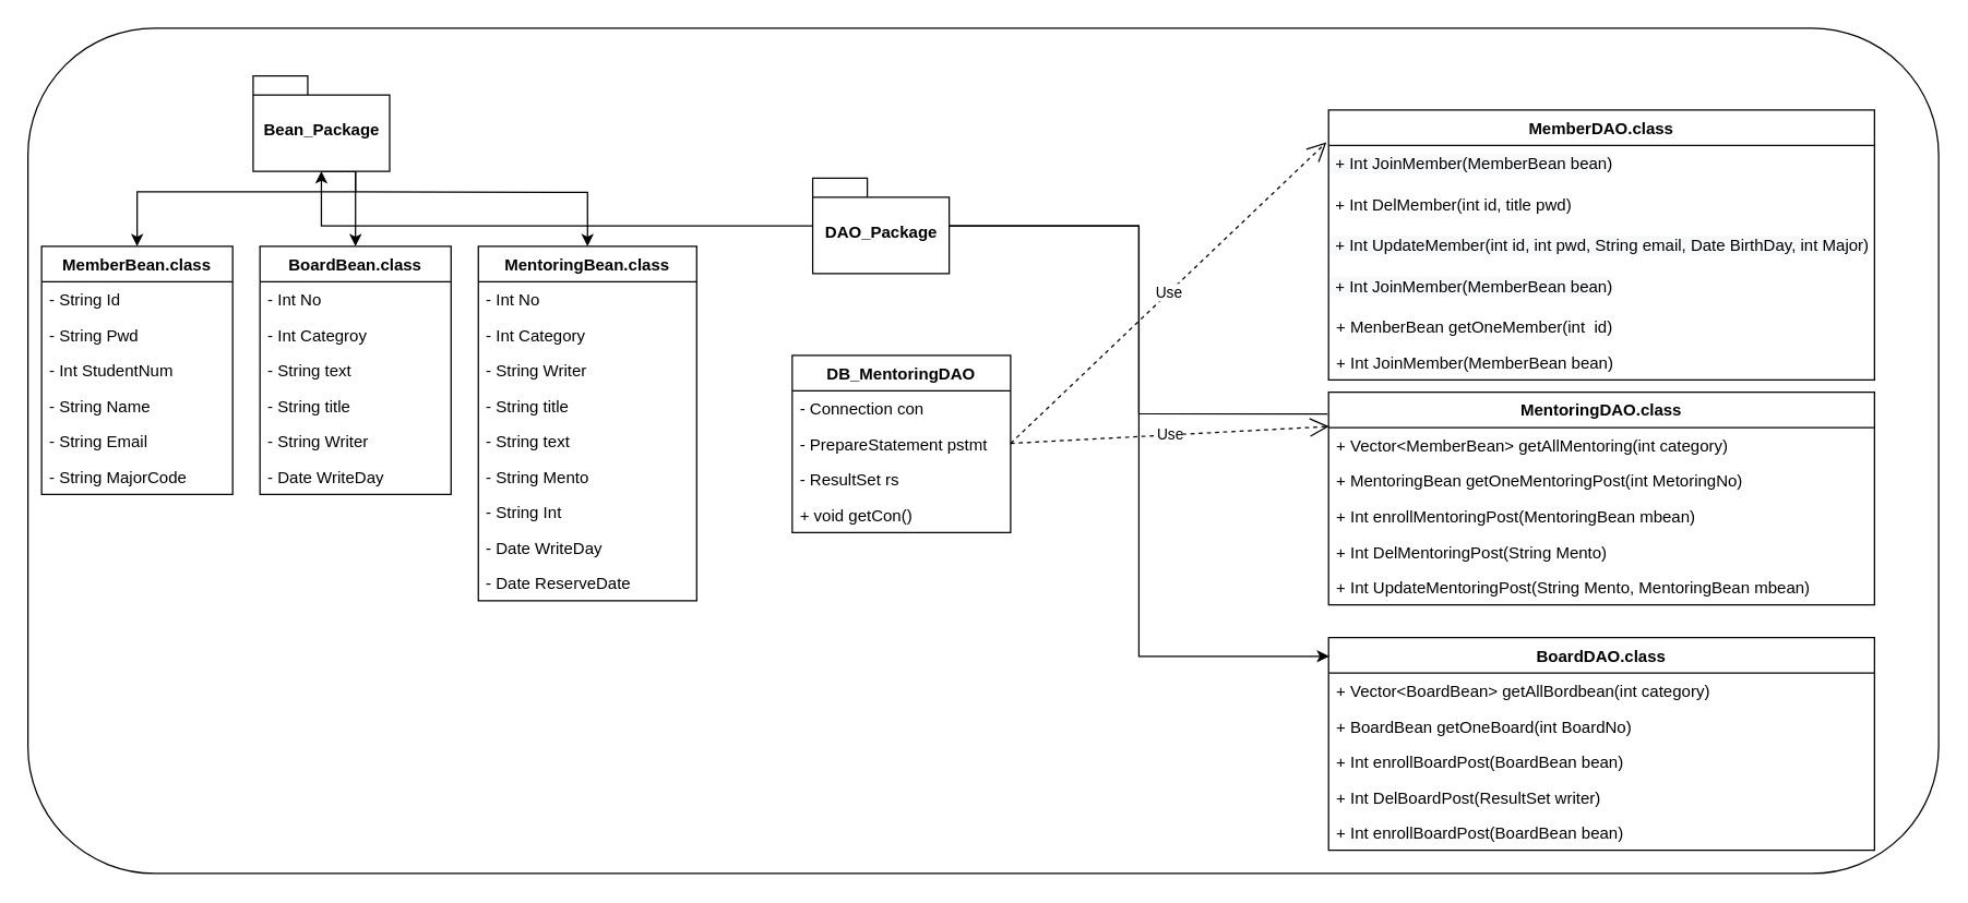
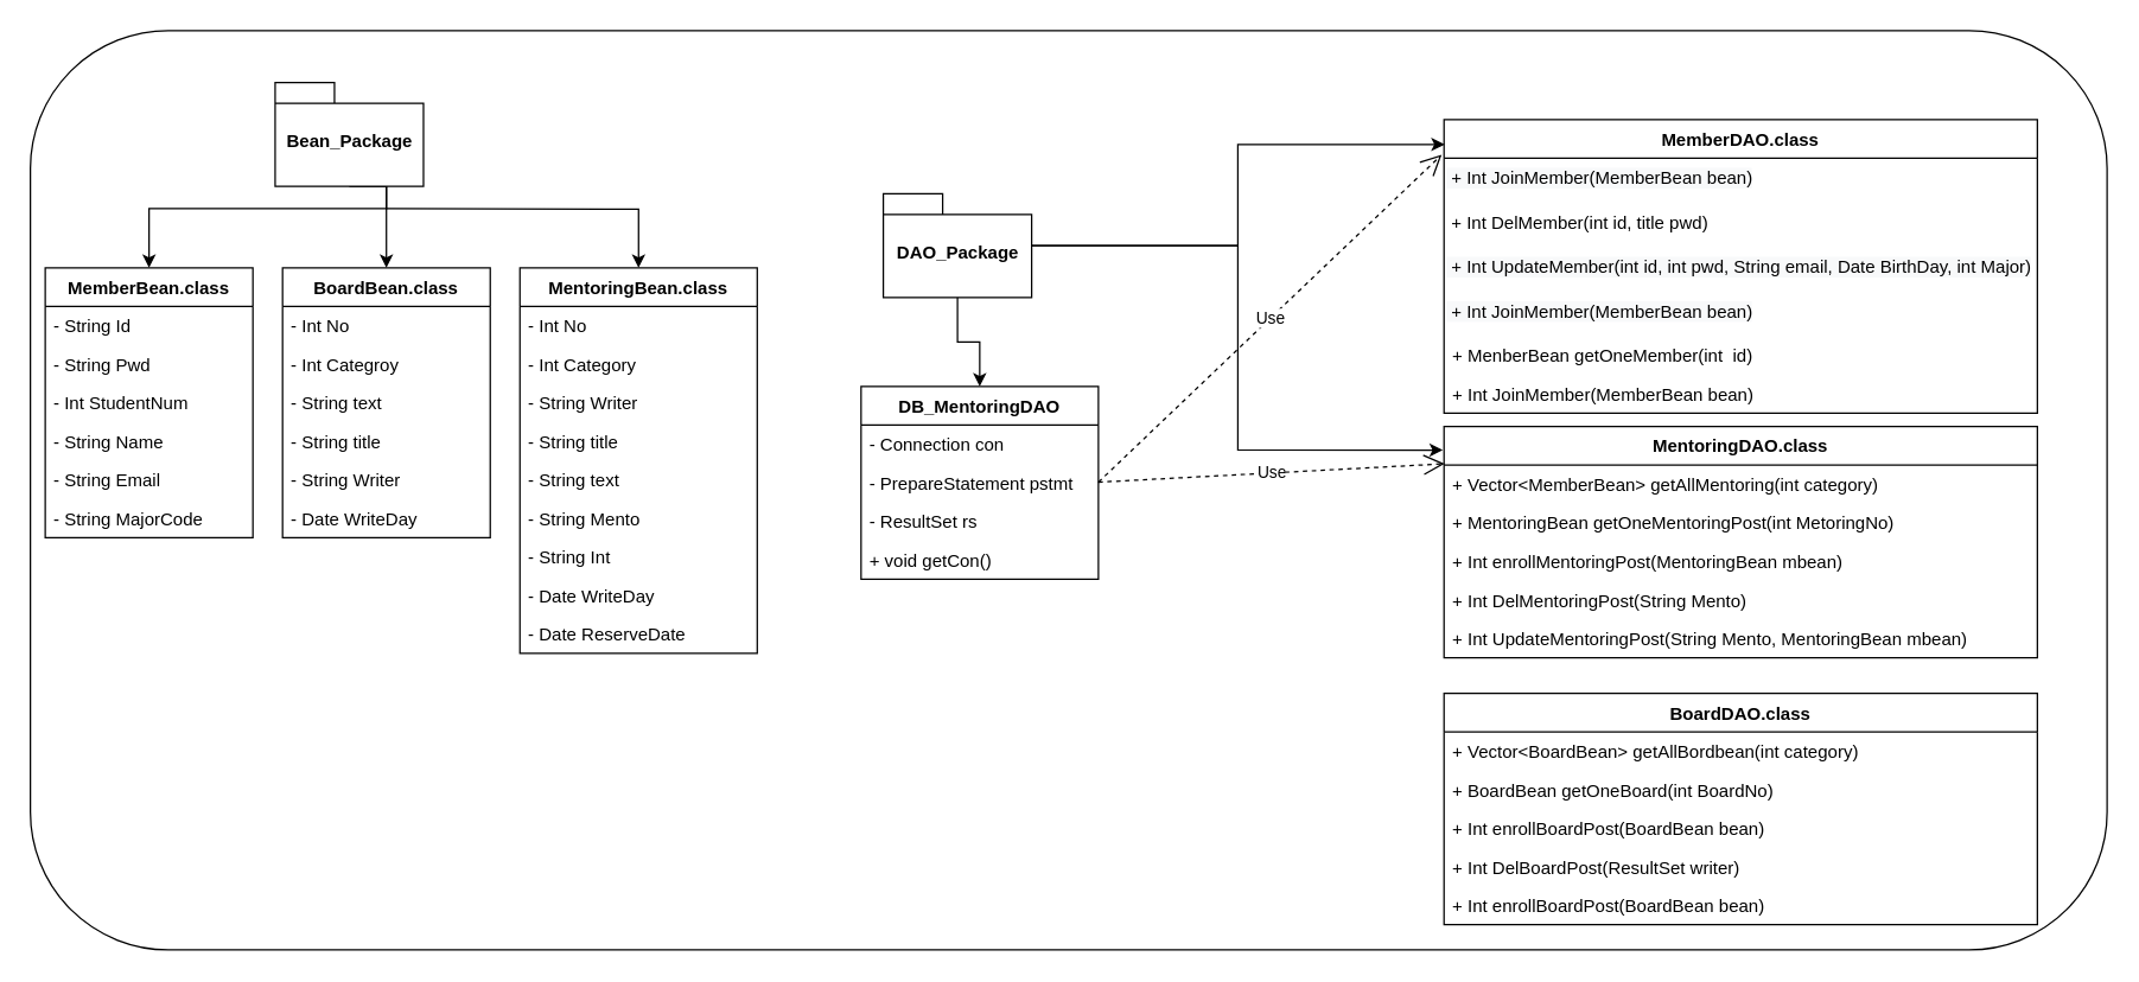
  <mxCell id="0" />
  <mxCell id="1" parent="0" />
  <mxCell id="2" value="" style="rounded=1;whiteSpace=wrap;html=1;" parent="1" vertex="1"><mxGeometry x="20" y="20" width="1400" height="620" as="geometry" /></mxCell>
  <mxCell id="3" value="MemberBean.class" style="swimlane;fontStyle=1;childLayout=stackLayout;horizontal=1;startSize=26;fillColor=none;horizontalStack=0;resizeParent=1;resizeParentMax=0;resizeLast=0;collapsible=1;marginBottom=0;" parent="1" vertex="1"><mxGeometry x="30" y="180" width="140" height="182" as="geometry" /></mxCell>
  <mxCell id="4" value="- String Id" style="text;strokeColor=none;fillColor=none;align=left;verticalAlign=top;spacingLeft=4;spacingRight=4;overflow=hidden;rotatable=0;points=[[0,0.5],[1,0.5]];portConstraint=eastwest;" parent="3" vertex="1"><mxGeometry y="26" width="140" height="26" as="geometry" /></mxCell>
  <mxCell id="5" value="- String Pwd" style="text;strokeColor=none;fillColor=none;align=left;verticalAlign=top;spacingLeft=4;spacingRight=4;overflow=hidden;rotatable=0;points=[[0,0.5],[1,0.5]];portConstraint=eastwest;" parent="3" vertex="1"><mxGeometry y="52" width="140" height="26" as="geometry" /></mxCell>
  <mxCell id="6" value="- Int StudentNum" style="text;strokeColor=none;fillColor=none;align=left;verticalAlign=top;spacingLeft=4;spacingRight=4;overflow=hidden;rotatable=0;points=[[0,0.5],[1,0.5]];portConstraint=eastwest;" parent="3" vertex="1"><mxGeometry y="78" width="140" height="26" as="geometry" /></mxCell>
  <mxCell id="7" value="- String Name" style="text;strokeColor=none;fillColor=none;align=left;verticalAlign=top;spacingLeft=4;spacingRight=4;overflow=hidden;rotatable=0;points=[[0,0.5],[1,0.5]];portConstraint=eastwest;" parent="3" vertex="1"><mxGeometry y="104" width="140" height="26" as="geometry" /></mxCell>
  <mxCell id="8" value="- String Email" style="text;strokeColor=none;fillColor=none;align=left;verticalAlign=top;spacingLeft=4;spacingRight=4;overflow=hidden;rotatable=0;points=[[0,0.5],[1,0.5]];portConstraint=eastwest;" parent="3" vertex="1"><mxGeometry y="130" width="140" height="26" as="geometry" /></mxCell>
  <mxCell id="9" value="- String MajorCode" style="text;strokeColor=none;fillColor=none;align=left;verticalAlign=top;spacingLeft=4;spacingRight=4;overflow=hidden;rotatable=0;points=[[0,0.5],[1,0.5]];portConstraint=eastwest;" parent="3" vertex="1"><mxGeometry y="156" width="140" height="26" as="geometry" /></mxCell>
  <mxCell id="10" value="MentoringBean.class" style="swimlane;fontStyle=1;align=center;verticalAlign=top;childLayout=stackLayout;horizontal=1;startSize=26;horizontalStack=0;resizeParent=1;resizeParentMax=0;resizeLast=0;collapsible=1;marginBottom=0;" parent="1" vertex="1"><mxGeometry x="350" y="180" width="160" height="260" as="geometry" /></mxCell>
  <mxCell id="11" value="- Int No" style="text;strokeColor=none;fillColor=none;align=left;verticalAlign=top;spacingLeft=4;spacingRight=4;overflow=hidden;rotatable=0;points=[[0,0.5],[1,0.5]];portConstraint=eastwest;" parent="10" vertex="1"><mxGeometry y="26" width="160" height="26" as="geometry" /></mxCell>
  <mxCell id="12" value="- Int Category" style="text;strokeColor=none;fillColor=none;align=left;verticalAlign=top;spacingLeft=4;spacingRight=4;overflow=hidden;rotatable=0;points=[[0,0.5],[1,0.5]];portConstraint=eastwest;" parent="10" vertex="1"><mxGeometry y="52" width="160" height="26" as="geometry" /></mxCell>
  <mxCell id="13" value="- String Writer" style="text;strokeColor=none;fillColor=none;align=left;verticalAlign=top;spacingLeft=4;spacingRight=4;overflow=hidden;rotatable=0;points=[[0,0.5],[1,0.5]];portConstraint=eastwest;" parent="10" vertex="1"><mxGeometry y="78" width="160" height="26" as="geometry" /></mxCell>
  <mxCell id="14" value="- String title" style="text;strokeColor=none;fillColor=none;align=left;verticalAlign=top;spacingLeft=4;spacingRight=4;overflow=hidden;rotatable=0;points=[[0,0.5],[1,0.5]];portConstraint=eastwest;" parent="10" vertex="1"><mxGeometry y="104" width="160" height="26" as="geometry" /></mxCell>
  <mxCell id="15" value="- String text" style="text;strokeColor=none;fillColor=none;align=left;verticalAlign=top;spacingLeft=4;spacingRight=4;overflow=hidden;rotatable=0;points=[[0,0.5],[1,0.5]];portConstraint=eastwest;" parent="10" vertex="1"><mxGeometry y="130" width="160" height="26" as="geometry" /></mxCell>
  <mxCell id="16" value="- String Mento" style="text;strokeColor=none;fillColor=none;align=left;verticalAlign=top;spacingLeft=4;spacingRight=4;overflow=hidden;rotatable=0;points=[[0,0.5],[1,0.5]];portConstraint=eastwest;" parent="10" vertex="1"><mxGeometry y="156" width="160" height="26" as="geometry" /></mxCell>
  <mxCell id="17" value="- String Int" style="text;strokeColor=none;fillColor=none;align=left;verticalAlign=top;spacingLeft=4;spacingRight=4;overflow=hidden;rotatable=0;points=[[0,0.5],[1,0.5]];portConstraint=eastwest;" parent="10" vertex="1"><mxGeometry y="182" width="160" height="26" as="geometry" /></mxCell>
  <mxCell id="18" value="- Date WriteDay" style="text;strokeColor=none;fillColor=none;align=left;verticalAlign=top;spacingLeft=4;spacingRight=4;overflow=hidden;rotatable=0;points=[[0,0.5],[1,0.5]];portConstraint=eastwest;" parent="10" vertex="1"><mxGeometry y="208" width="160" height="26" as="geometry" /></mxCell>
  <mxCell id="19" value="- Date ReserveDate" style="text;strokeColor=none;fillColor=none;align=left;verticalAlign=top;spacingLeft=4;spacingRight=4;overflow=hidden;rotatable=0;points=[[0,0.5],[1,0.5]];portConstraint=eastwest;" parent="10" vertex="1"><mxGeometry y="234" width="160" height="26" as="geometry" /></mxCell>
  <mxCell id="20" value="BoardDAO.class" style="swimlane;fontStyle=1;childLayout=stackLayout;horizontal=1;startSize=26;fillColor=none;horizontalStack=0;resizeParent=1;resizeParentMax=0;resizeLast=0;collapsible=1;marginBottom=0;" parent="1" vertex="1"><mxGeometry x="973" y="467" width="400" height="156" as="geometry" /></mxCell>
  <mxCell id="21" value="+ Vector&lt;BoardBean&gt; getAllBordbean(int category)" style="text;strokeColor=none;fillColor=none;align=left;verticalAlign=top;spacingLeft=4;spacingRight=4;overflow=hidden;rotatable=0;points=[[0,0.5],[1,0.5]];portConstraint=eastwest;" parent="20" vertex="1"><mxGeometry y="26" width="400" height="26" as="geometry" /></mxCell>
  <mxCell id="22" value="+ BoardBean getOneBoard(int BoardNo)" style="text;strokeColor=none;fillColor=none;align=left;verticalAlign=top;spacingLeft=4;spacingRight=4;overflow=hidden;rotatable=0;points=[[0,0.5],[1,0.5]];portConstraint=eastwest;" parent="20" vertex="1"><mxGeometry y="52" width="400" height="26" as="geometry" /></mxCell>
  <mxCell id="23" value="+ Int enrollBoardPost(BoardBean bean)" style="text;strokeColor=none;fillColor=none;align=left;verticalAlign=top;spacingLeft=4;spacingRight=4;overflow=hidden;rotatable=0;points=[[0,0.5],[1,0.5]];portConstraint=eastwest;" parent="20" vertex="1"><mxGeometry y="78" width="400" height="26" as="geometry" /></mxCell>
  <mxCell id="24" value="+ Int DelBoardPost(ResultSet writer)" style="text;strokeColor=none;fillColor=none;align=left;verticalAlign=top;spacingLeft=4;spacingRight=4;overflow=hidden;rotatable=0;points=[[0,0.5],[1,0.5]];portConstraint=eastwest;" parent="20" vertex="1"><mxGeometry y="104" width="400" height="26" as="geometry" /></mxCell>
  <mxCell id="25" value="+ Int enrollBoardPost(BoardBean bean)" style="text;strokeColor=none;fillColor=none;align=left;verticalAlign=top;spacingLeft=4;spacingRight=4;overflow=hidden;rotatable=0;points=[[0,0.5],[1,0.5]];portConstraint=eastwest;" parent="20" vertex="1"><mxGeometry y="130" width="400" height="26" as="geometry" /></mxCell>
  <mxCell id="26" value="MemberDAO.class" style="swimlane;fontStyle=1;childLayout=stackLayout;horizontal=1;startSize=26;fillColor=none;horizontalStack=0;resizeParent=1;resizeParentMax=0;resizeLast=0;collapsible=1;marginBottom=0;" parent="1" vertex="1"><mxGeometry x="973" y="80" width="400" height="198" as="geometry" /></mxCell>
  <mxCell id="27" value="&lt;span style=&quot;color: rgb(0 , 0 , 0) ; font-family: &amp;#34;helvetica&amp;#34; ; font-size: 12px ; font-style: normal ; font-weight: 400 ; letter-spacing: normal ; text-align: left ; text-indent: 0px ; text-transform: none ; word-spacing: 0px ; background-color: rgb(248 , 249 , 250) ; display: inline ; float: none&quot;&gt;&amp;nbsp;+ Int JoinMember(MemberBean bean)&lt;/span&gt;" style="text;whiteSpace=wrap;html=1;" parent="26" vertex="1"><mxGeometry y="26" width="400" height="30" as="geometry" /></mxCell>
  <mxCell id="28" value="&lt;font face=&quot;helvetica&quot;&gt;&amp;nbsp;+ Int DelMember(int id, title pwd)&lt;/font&gt;" style="text;whiteSpace=wrap;html=1;" parent="26" vertex="1"><mxGeometry y="56" width="400" height="30" as="geometry" /></mxCell>
  <mxCell id="29" value="&lt;span style=&quot;color: rgb(0 , 0 , 0) ; font-family: &amp;#34;helvetica&amp;#34; ; font-size: 12px ; font-style: normal ; font-weight: 400 ; letter-spacing: normal ; text-align: left ; text-indent: 0px ; text-transform: none ; word-spacing: 0px ; background-color: rgb(248 , 249 , 250) ; display: inline ; float: none&quot;&gt;&amp;nbsp;+ Int UpdateMember(int id, int pwd, String email, Date BirthDay, int Major)&lt;/span&gt;" style="text;whiteSpace=wrap;html=1;" parent="26" vertex="1"><mxGeometry y="86" width="400" height="30" as="geometry" /></mxCell>
  <mxCell id="30" value="&lt;span style=&quot;color: rgb(0 , 0 , 0) ; font-family: &amp;#34;helvetica&amp;#34; ; font-size: 12px ; font-style: normal ; font-weight: 400 ; letter-spacing: normal ; text-align: left ; text-indent: 0px ; text-transform: none ; word-spacing: 0px ; background-color: rgb(248 , 249 , 250) ; display: inline ; float: none&quot;&gt;&amp;nbsp;+ Int JoinMember(MemberBean bean)&lt;/span&gt;" style="text;whiteSpace=wrap;html=1;" parent="26" vertex="1"><mxGeometry y="116" width="400" height="30" as="geometry" /></mxCell>
  <mxCell id="31" value="+ MenberBean getOneMember(int  id)" style="text;strokeColor=none;fillColor=none;align=left;verticalAlign=top;spacingLeft=4;spacingRight=4;overflow=hidden;rotatable=0;points=[[0,0.5],[1,0.5]];portConstraint=eastwest;" parent="26" vertex="1"><mxGeometry y="146" width="400" height="26" as="geometry" /></mxCell>
  <mxCell id="32" value="+ Int JoinMember(MemberBean bean)" style="text;strokeColor=none;fillColor=none;align=left;verticalAlign=top;spacingLeft=4;spacingRight=4;overflow=hidden;rotatable=0;points=[[0,0.5],[1,0.5]];portConstraint=eastwest;" parent="26" vertex="1"><mxGeometry y="172" width="400" height="26" as="geometry" /></mxCell>
  <mxCell id="33" value="MentoringDAO.class" style="swimlane;fontStyle=1;childLayout=stackLayout;horizontal=1;startSize=26;fillColor=none;horizontalStack=0;resizeParent=1;resizeParentMax=0;resizeLast=0;collapsible=1;marginBottom=0;" parent="1" vertex="1"><mxGeometry x="973" y="287" width="400" height="156" as="geometry" /></mxCell>
  <mxCell id="34" value="+ Vector&lt;MemberBean&gt; getAllMentoring(int category)" style="text;strokeColor=none;fillColor=none;align=left;verticalAlign=top;spacingLeft=4;spacingRight=4;overflow=hidden;rotatable=0;points=[[0,0.5],[1,0.5]];portConstraint=eastwest;" parent="33" vertex="1"><mxGeometry y="26" width="400" height="26" as="geometry" /></mxCell>
  <mxCell id="35" value="+ MentoringBean getOneMentoringPost(int MetoringNo)" style="text;strokeColor=none;fillColor=none;align=left;verticalAlign=top;spacingLeft=4;spacingRight=4;overflow=hidden;rotatable=0;points=[[0,0.5],[1,0.5]];portConstraint=eastwest;" parent="33" vertex="1"><mxGeometry y="52" width="400" height="26" as="geometry" /></mxCell>
  <mxCell id="36" value="+ Int enrollMentoringPost(MentoringBean mbean)" style="text;strokeColor=none;fillColor=none;align=left;verticalAlign=top;spacingLeft=4;spacingRight=4;overflow=hidden;rotatable=0;points=[[0,0.5],[1,0.5]];portConstraint=eastwest;" parent="33" vertex="1"><mxGeometry y="78" width="400" height="26" as="geometry" /></mxCell>
  <mxCell id="37" value="+ Int DelMentoringPost(String Mento)" style="text;strokeColor=none;fillColor=none;align=left;verticalAlign=top;spacingLeft=4;spacingRight=4;overflow=hidden;rotatable=0;points=[[0,0.5],[1,0.5]];portConstraint=eastwest;" parent="33" vertex="1"><mxGeometry y="104" width="400" height="26" as="geometry" /></mxCell>
  <mxCell id="38" value="+ Int UpdateMentoringPost(String Mento, MentoringBean mbean)" style="text;strokeColor=none;fillColor=none;align=left;verticalAlign=top;spacingLeft=4;spacingRight=4;overflow=hidden;rotatable=0;points=[[0,0.5],[1,0.5]];portConstraint=eastwest;" parent="33" vertex="1"><mxGeometry y="130" width="400" height="26" as="geometry" /></mxCell>
  <mxCell id="39" value="BoardBean.class" style="swimlane;fontStyle=1;childLayout=stackLayout;horizontal=1;startSize=26;fillColor=none;horizontalStack=0;resizeParent=1;resizeParentMax=0;resizeLast=0;collapsible=1;marginBottom=0;" parent="1" vertex="1"><mxGeometry x="190" y="180" width="140" height="182" as="geometry" /></mxCell>
  <mxCell id="40" value="- Int No" style="text;strokeColor=none;fillColor=none;align=left;verticalAlign=top;spacingLeft=4;spacingRight=4;overflow=hidden;rotatable=0;points=[[0,0.5],[1,0.5]];portConstraint=eastwest;" parent="39" vertex="1"><mxGeometry y="26" width="140" height="26" as="geometry" /></mxCell>
  <mxCell id="41" value="- Int Categroy" style="text;strokeColor=none;fillColor=none;align=left;verticalAlign=top;spacingLeft=4;spacingRight=4;overflow=hidden;rotatable=0;points=[[0,0.5],[1,0.5]];portConstraint=eastwest;" parent="39" vertex="1"><mxGeometry y="52" width="140" height="26" as="geometry" /></mxCell>
  <mxCell id="42" value="- String text" style="text;strokeColor=none;fillColor=none;align=left;verticalAlign=top;spacingLeft=4;spacingRight=4;overflow=hidden;rotatable=0;points=[[0,0.5],[1,0.5]];portConstraint=eastwest;" parent="39" vertex="1"><mxGeometry y="78" width="140" height="26" as="geometry" /></mxCell>
  <mxCell id="43" value="- String title" style="text;strokeColor=none;fillColor=none;align=left;verticalAlign=top;spacingLeft=4;spacingRight=4;overflow=hidden;rotatable=0;points=[[0,0.5],[1,0.5]];portConstraint=eastwest;" parent="39" vertex="1"><mxGeometry y="104" width="140" height="26" as="geometry" /></mxCell>
  <mxCell id="44" value="- String Writer" style="text;strokeColor=none;fillColor=none;align=left;verticalAlign=top;spacingLeft=4;spacingRight=4;overflow=hidden;rotatable=0;points=[[0,0.5],[1,0.5]];portConstraint=eastwest;" parent="39" vertex="1"><mxGeometry y="130" width="140" height="26" as="geometry" /></mxCell>
  <mxCell id="45" value="- Date WriteDay" style="text;strokeColor=none;fillColor=none;align=left;verticalAlign=top;spacingLeft=4;spacingRight=4;overflow=hidden;rotatable=0;points=[[0,0.5],[1,0.5]];portConstraint=eastwest;" parent="39" vertex="1"><mxGeometry y="156" width="140" height="26" as="geometry" /></mxCell>
  <mxCell id="46" style="edgeStyle=orthogonalEdgeStyle;rounded=0;orthogonalLoop=1;jettySize=auto;html=1;entryX=0.5;entryY=0;entryDx=0;entryDy=0;" parent="1" source="49" target="39" edge="1"><mxGeometry relative="1" as="geometry"><Array as="points"><mxPoint x="260" y="150" /><mxPoint x="260" y="150" /></Array></mxGeometry></mxCell>
  <mxCell id="47" style="edgeStyle=orthogonalEdgeStyle;rounded=0;orthogonalLoop=1;jettySize=auto;html=1;entryX=0.5;entryY=0;entryDx=0;entryDy=0;" parent="1" target="10" edge="1"><mxGeometry relative="1" as="geometry"><mxPoint x="260" y="140" as="sourcePoint" /></mxGeometry></mxCell>
  <mxCell id="48" style="edgeStyle=orthogonalEdgeStyle;rounded=0;orthogonalLoop=1;jettySize=auto;html=1;exitX=0.5;exitY=1;exitDx=0;exitDy=0;exitPerimeter=0;entryX=0.5;entryY=0;entryDx=0;entryDy=0;" parent="1" source="49" target="3" edge="1"><mxGeometry relative="1" as="geometry"><Array as="points"><mxPoint x="260" y="140" /><mxPoint x="100" y="140" /></Array></mxGeometry></mxCell>
  <mxCell id="49" value="Bean_Package" style="shape=folder;fontStyle=1;spacingTop=10;tabWidth=40;tabHeight=14;tabPosition=left;html=1;" parent="1" vertex="1"><mxGeometry x="185" y="55" width="100" height="70" as="geometry" /></mxCell>
- <mxCell id="50" style="edgeStyle=orthogonalEdgeStyle;rounded=0;orthogonalLoop=1;jettySize=auto;html=1;" parent="1" source="54" target="49" edge="1"><mxGeometry relative="1" as="geometry" /></mxCell>
- <mxCell id="52" style="edgeStyle=orthogonalEdgeStyle;rounded=0;orthogonalLoop=1;jettySize=auto;html=1;entryX=0.001;entryY=0.088;entryDx=0;entryDy=0;entryPerimeter=0;" parent="1" source="54" target="20" edge="1"><mxGeometry relative="1" as="geometry" /></mxCell>
- <mxCell id="53" style="edgeStyle=orthogonalEdgeStyle;rounded=0;orthogonalLoop=1;jettySize=auto;html=1;entryX=-0.002;entryY=0.102;entryDx=0;entryDy=0;entryPerimeter=0;endArrow=none;" parent="1" source="54" target="33" edge="1"><mxGeometry relative="1" as="geometry" /></mxCell>
+ <mxCell id="50" style="edgeStyle=orthogonalEdgeStyle;rounded=0;orthogonalLoop=1;jettySize=auto;html=1;" parent="1" source="54" target="55" edge="1"><mxGeometry relative="1" as="geometry" /></mxCell>
+ <mxCell id="51" style="edgeStyle=orthogonalEdgeStyle;rounded=0;orthogonalLoop=1;jettySize=auto;html=1;entryX=0.001;entryY=0.085;entryDx=0;entryDy=0;entryPerimeter=0;" parent="1" source="54" target="26" edge="1"><mxGeometry relative="1" as="geometry" /></mxCell>
+ <mxCell id="53" style="edgeStyle=orthogonalEdgeStyle;rounded=0;orthogonalLoop=1;jettySize=auto;html=1;entryX=-0.002;entryY=0.102;entryDx=0;entryDy=0;entryPerimeter=0;" parent="1" source="54" target="33" edge="1"><mxGeometry relative="1" as="geometry" /></mxCell>
  <mxCell id="54" value="DAO_Package" style="shape=folder;fontStyle=1;spacingTop=10;tabWidth=40;tabHeight=14;tabPosition=left;html=1;" parent="1" vertex="1"><mxGeometry x="595" y="130" width="100" height="70" as="geometry" /></mxCell>
  <mxCell id="55" value="DB_MentoringDAO" style="swimlane;fontStyle=1;childLayout=stackLayout;horizontal=1;startSize=26;fillColor=none;horizontalStack=0;resizeParent=1;resizeParentMax=0;resizeLast=0;collapsible=1;marginBottom=0;" parent="1" vertex="1"><mxGeometry x="580" y="260" width="160" height="130" as="geometry" /></mxCell>
  <mxCell id="56" value="- Connection con" style="text;strokeColor=none;fillColor=none;align=left;verticalAlign=top;spacingLeft=4;spacingRight=4;overflow=hidden;rotatable=0;points=[[0,0.5],[1,0.5]];portConstraint=eastwest;" parent="55" vertex="1"><mxGeometry y="26" width="160" height="26" as="geometry" /></mxCell>
  <mxCell id="57" value="- PrepareStatement pstmt" style="text;strokeColor=none;fillColor=none;align=left;verticalAlign=top;spacingLeft=4;spacingRight=4;overflow=hidden;rotatable=0;points=[[0,0.5],[1,0.5]];portConstraint=eastwest;" parent="55" vertex="1"><mxGeometry y="52" width="160" height="26" as="geometry" /></mxCell>
  <mxCell id="58" value="- ResultSet rs" style="text;strokeColor=none;fillColor=none;align=left;verticalAlign=top;spacingLeft=4;spacingRight=4;overflow=hidden;rotatable=0;points=[[0,0.5],[1,0.5]];portConstraint=eastwest;" parent="55" vertex="1"><mxGeometry y="78" width="160" height="26" as="geometry" /></mxCell>
  <mxCell id="59" value="+ void getCon()" style="text;strokeColor=none;fillColor=none;align=left;verticalAlign=top;spacingLeft=4;spacingRight=4;overflow=hidden;rotatable=0;points=[[0,0.5],[1,0.5]];portConstraint=eastwest;" parent="55" vertex="1"><mxGeometry y="104" width="160" height="26" as="geometry" /></mxCell>
  <mxCell id="60" value="Use" style="endArrow=open;endSize=12;dashed=1;html=1;rounded=0;entryX=-0.004;entryY=0.12;entryDx=0;entryDy=0;entryPerimeter=0;" parent="1" target="26" edge="1"><mxGeometry width="160" relative="1" as="geometry"><mxPoint x="740" y="324.58" as="sourcePoint" /><mxPoint x="900" y="324.58" as="targetPoint" /></mxGeometry></mxCell>
  <mxCell id="61" value="Use" style="endArrow=open;endSize=12;dashed=1;html=1;rounded=0;entryX=0.001;entryY=0.161;entryDx=0;entryDy=0;entryPerimeter=0;" parent="1" target="33" edge="1"><mxGeometry width="160" relative="1" as="geometry"><mxPoint x="740" y="324.58" as="sourcePoint" /><mxPoint x="900" y="324.58" as="targetPoint" /></mxGeometry></mxCell>
